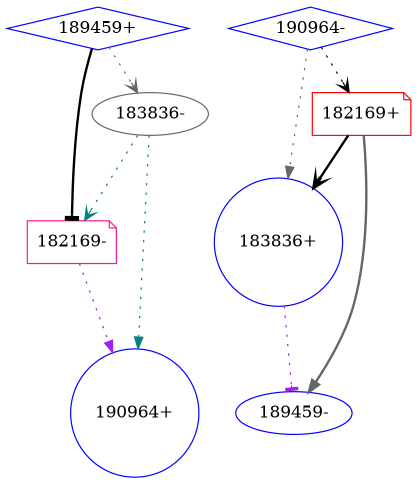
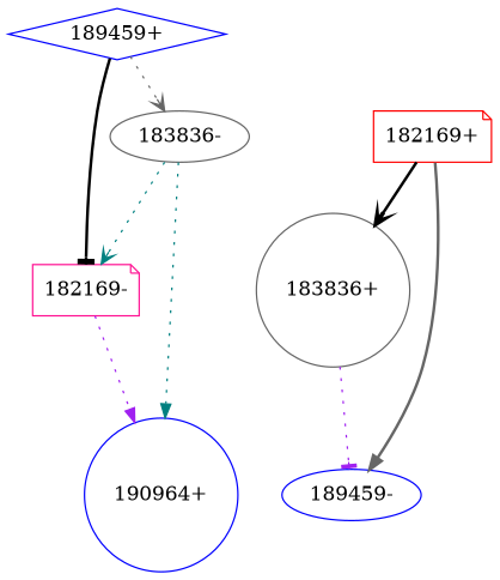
  digraph {
    node [color=blue l=17429 shape=note]
    edge [arrowhead=normal color=black d=1310 e=100 n=14 style=dotted]
    "182169-" [color=deeppink]
    "183836-" [color=gray40 l=13589 shape=ellipse]
    "190964+" [l=36887 shape=circle]
-   "190964-" [l=36887 shape=diamond]
    "182169+" [color=red]
-   "183836+" [l=13589 shape=circle]
+   "183836+" [color=gray40 l=13589 shape=circle]
    "189459-" [l=21956 shape=ellipse]
    "189459+" [l=21956 shape=diamond]
    "182169-" -> "190964+" [color=purple]
    "183836-" -> "182169-" [arrowhead=vee color=teal d=447 n=24]
    "183836-" -> "190964+" [color=teal d=18931 n=2]
-   "190964-" -> "182169+" [arrowhead=vee]
-   "190964-" -> "183836+" [color=gray40 d=18931 n=2]
    "182169+" -> "183836+" [arrowhead=vee d=447 n=24 style=bold]
    "182169+" -> "189459-" [color=gray40 d=13837 n=6 style=bold]
    "183836+" -> "189459-" [arrowhead=tee color=purple d=72 n=15]
    "189459+" -> "182169-" [arrowhead=tee d=13837 n=6 style=bold]
    "189459+" -> "183836-" [arrowhead=vee color=gray40 d=72 n=15]
  }
